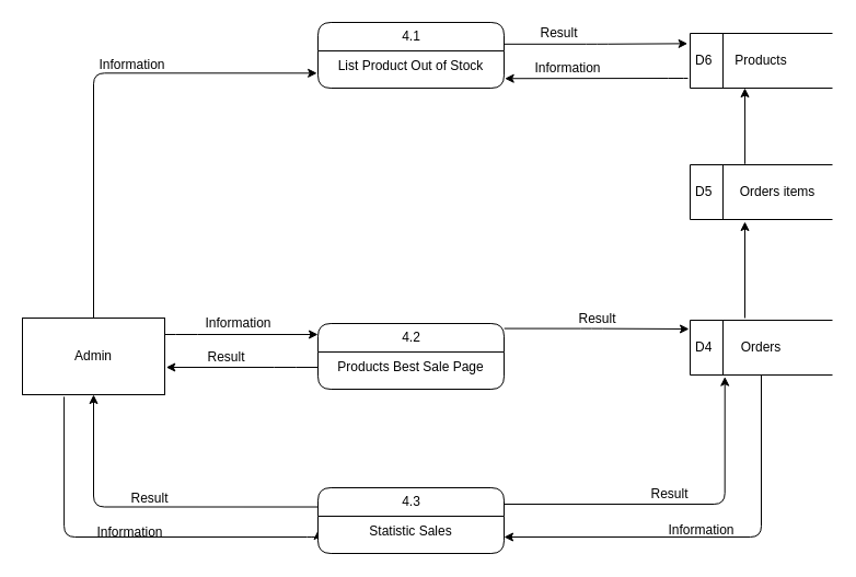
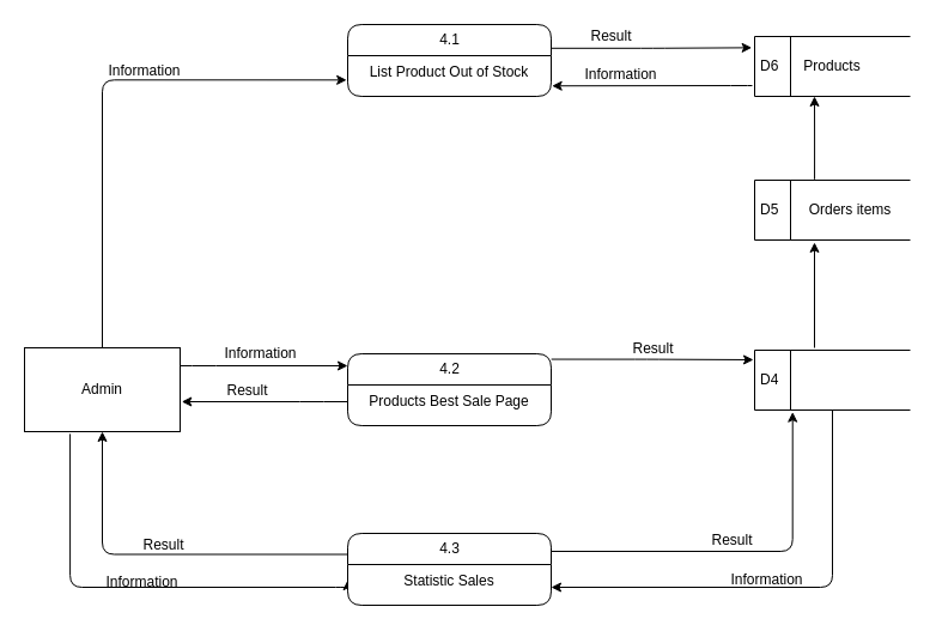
  <mxCell id="0" />
  <mxCell id="1" parent="0" />
  <mxCell id="2" value="Result" style="edgeStyle=orthogonalEdgeStyle;rounded=1;orthogonalLoop=1;jettySize=auto;html=1;labelBackgroundColor=none;exitX=1;exitY=0.33;exitDx=0;exitDy=0;entryX=-0.018;entryY=0.187;entryDx=0;entryDy=0;entryPerimeter=0;exitPerimeter=0;fontFamily=Helvetica;fontSize=12;" parent="1" source="3" target="21" edge="1"><mxGeometry x="-0.406" y="10" relative="1" as="geometry"><mxPoint x="610" y="35" as="targetPoint" /><Array as="points" /><mxPoint as="offset" /></mxGeometry></mxCell>
  <mxCell id="3" value="4.1" style="swimlane;html=1;fontStyle=0;childLayout=stackLayout;horizontal=1;startSize=26;horizontalStack=0;resizeParent=1;resizeLast=0;collapsible=1;marginBottom=0;swimlaneFillColor=#ffffff;align=center;rounded=1;shadow=0;comic=0;labelBackgroundColor=none;strokeWidth=1;fontFamily=Helvetica;fontSize=12;" parent="1" vertex="1"><mxGeometry x="290" y="20" width="170" height="60" as="geometry" /></mxCell>
  <mxCell id="4" value="&lt;font style=&quot;font-size: 12px;&quot;&gt;&lt;span style=&quot;font-size: 12px;&quot;&gt;List Product Out of Stock&lt;/span&gt;&lt;/font&gt;" style="text;html=1;spacingLeft=4;spacingRight=4;whiteSpace=wrap;overflow=hidden;rotatable=0;points=[[0,0.5],[1,0.5]];portConstraint=eastwest;align=center;fontFamily=Helvetica;fontSize=12;" parent="3" vertex="1"><mxGeometry y="26" width="170" height="26" as="geometry" /></mxCell>
  <mxCell id="5" value="Information" style="edgeStyle=orthogonalEdgeStyle;jumpStyle=none;orthogonalLoop=1;jettySize=auto;html=1;entryX=0;entryY=0.167;entryDx=0;entryDy=0;entryPerimeter=0;shadow=0;labelBackgroundColor=none;rounded=1;fontFamily=Helvetica;fontSize=12;" parent="1" target="10" edge="1"><mxGeometry x="-0.04" y="10" relative="1" as="geometry"><Array as="points"><mxPoint x="170" y="305" /><mxPoint x="170" y="305" /></Array><mxPoint as="offset" /><mxPoint x="150" y="305" as="sourcePoint" /></mxGeometry></mxCell>
  <mxCell id="6" value="Information" style="edgeStyle=orthogonalEdgeStyle;rounded=1;orthogonalLoop=1;jettySize=auto;html=1;entryX=0;entryY=0.5;entryDx=0;entryDy=0;labelBackgroundColor=none;exitX=0.293;exitY=1.027;exitDx=0;exitDy=0;exitPerimeter=0;fontFamily=Helvetica;fontSize=12;" parent="1" source="8" target="15" edge="1"><mxGeometry x="0.027" y="4" relative="1" as="geometry"><Array as="points"><mxPoint x="58" y="490" /><mxPoint x="290" y="490" /></Array><mxPoint as="offset" /></mxGeometry></mxCell>
  <mxCell id="7" value="Information" style="edgeStyle=orthogonalEdgeStyle;rounded=1;orthogonalLoop=1;jettySize=auto;html=1;entryX=-0.005;entryY=0.782;entryDx=0;entryDy=0;entryPerimeter=0;labelBackgroundColor=none;fontFamily=Helvetica;fontSize=12;" parent="1" source="8" target="4" edge="1"><mxGeometry x="0.209" y="7" relative="1" as="geometry"><mxPoint as="offset" /></mxGeometry></mxCell>
  <mxCell id="8" value="&lt;font style=&quot;font-size: 12px;&quot;&gt;Admin&lt;/font&gt;" style="rounded=0;whiteSpace=wrap;html=1;fontFamily=Helvetica;fontSize=12;" parent="1" vertex="1"><mxGeometry x="20" y="290" width="130" height="70" as="geometry" /></mxCell>
  <mxCell id="9" value="Result" style="edgeStyle=orthogonalEdgeStyle;rounded=1;orthogonalLoop=1;jettySize=auto;html=1;labelBackgroundColor=none;exitX=1.001;exitY=0.076;exitDx=0;exitDy=0;exitPerimeter=0;fontFamily=Helvetica;fontSize=12;" parent="1" source="10" edge="1"><mxGeometry x="0.006" y="9" relative="1" as="geometry"><mxPoint x="629" y="300" as="targetPoint" /><Array as="points"><mxPoint x="540" y="300" /><mxPoint x="629" y="300" /></Array><mxPoint as="offset" /></mxGeometry></mxCell>
  <mxCell id="10" value="4.2" style="swimlane;html=1;fontStyle=0;childLayout=stackLayout;horizontal=1;startSize=26;horizontalStack=0;resizeParent=1;resizeLast=0;collapsible=1;marginBottom=0;swimlaneFillColor=#ffffff;align=center;rounded=1;shadow=0;comic=0;labelBackgroundColor=none;strokeWidth=1;fontFamily=Helvetica;fontSize=12;" parent="1" vertex="1"><mxGeometry x="290" y="295" width="170" height="60" as="geometry" /></mxCell>
  <mxCell id="11" value="&lt;font style=&quot;font-size: 12px;&quot;&gt;&lt;span style=&quot;font-size: 12px;&quot;&gt;Products Best Sale Page&lt;/span&gt;&lt;/font&gt;" style="text;html=1;strokeColor=none;fillColor=none;spacingLeft=4;spacingRight=4;whiteSpace=wrap;overflow=hidden;rotatable=0;points=[[0,0.5],[1,0.5]];portConstraint=eastwest;align=center;fontFamily=Helvetica;fontSize=12;" parent="10" vertex="1"><mxGeometry y="26" width="170" height="26" as="geometry" /></mxCell>
  <mxCell id="12" value="Result" style="edgeStyle=orthogonalEdgeStyle;curved=0;rounded=1;sketch=0;orthogonalLoop=1;jettySize=auto;html=1;entryX=0.5;entryY=1;entryDx=0;entryDy=0;exitX=0;exitY=0.292;exitDx=0;exitDy=0;exitPerimeter=0;labelBackgroundColor=none;fontFamily=Helvetica;fontSize=12;" parent="1" source="14" target="8" edge="1"><mxGeometry y="-8" relative="1" as="geometry"><mxPoint x="153" y="315" as="targetPoint" /><mxPoint as="offset" /></mxGeometry></mxCell>
  <mxCell id="13" value="Result" style="edgeStyle=orthogonalEdgeStyle;rounded=1;orthogonalLoop=1;jettySize=auto;html=1;labelBackgroundColor=none;entryX=0.244;entryY=1.033;entryDx=0;entryDy=0;entryPerimeter=0;fontFamily=Helvetica;fontSize=12;" parent="1" source="14" target="17" edge="1"><mxGeometry x="-0.049" y="9" relative="1" as="geometry"><mxPoint x="627.92" y="459.35" as="targetPoint" /><Array as="points"><mxPoint x="662" y="460" /></Array><mxPoint as="offset" /></mxGeometry></mxCell>
  <mxCell id="14" value="4.3" style="swimlane;html=1;fontStyle=0;childLayout=stackLayout;horizontal=1;startSize=26;horizontalStack=0;resizeParent=1;resizeLast=0;collapsible=1;marginBottom=0;swimlaneFillColor=#ffffff;align=center;rounded=1;shadow=0;comic=0;labelBackgroundColor=none;strokeWidth=1;fontFamily=Helvetica;fontSize=12;" parent="1" vertex="1"><mxGeometry x="290" y="445" width="170" height="60" as="geometry" /></mxCell>
  <mxCell id="15" value="&lt;font style=&quot;font-size: 12px;&quot;&gt;&lt;span style=&quot;font-size: 12px;&quot;&gt;Statistic Sales&lt;/span&gt;&lt;/font&gt;" style="text;html=1;strokeColor=none;fillColor=none;spacingLeft=4;spacingRight=4;whiteSpace=wrap;overflow=hidden;rotatable=0;points=[[0,0.5],[1,0.5]];portConstraint=eastwest;align=center;fontFamily=Helvetica;fontSize=12;" parent="14" vertex="1"><mxGeometry y="26" width="170" height="26" as="geometry" /></mxCell>
  <mxCell id="16" style="edgeStyle=orthogonalEdgeStyle;rounded=1;orthogonalLoop=1;jettySize=auto;html=1;labelBackgroundColor=none;fontFamily=Helvetica;fontSize=12;" parent="1" edge="1"><mxGeometry relative="1" as="geometry"><mxPoint x="680" y="290" as="sourcePoint" /><mxPoint x="680" y="202" as="targetPoint" /><Array as="points"><mxPoint x="680" y="290" /></Array></mxGeometry></mxCell>
  <mxCell id="17" value="D4" style="html=1;dashed=0;whitespace=wrap;shape=mxgraph.dfd.dataStoreID;align=left;spacingLeft=3;points=[[0,0],[0.5,0],[1,0],[0,0.5],[1,0.5],[0,1],[0.5,1],[1,1]];fontFamily=Helvetica;fontSize=12;" parent="1" vertex="1"><mxGeometry x="630" y="292" width="130" height="50" as="geometry" /></mxCell>
  <mxCell id="18" value="&#10;&#10;&lt;span style=&quot;font-size: 12px; font-style: normal; font-weight: 400; letter-spacing: normal; text-align: center; text-indent: 0px; text-transform: none; word-spacing: 0px; display: inline; float: none;&quot;&gt;Information&lt;/span&gt;&#10;&#10;" style="edgeStyle=orthogonalEdgeStyle;curved=0;rounded=1;sketch=0;orthogonalLoop=1;jettySize=auto;html=1;labelBackgroundColor=none;entryX=1.004;entryY=0.971;entryDx=0;entryDy=0;entryPerimeter=0;fontFamily=Helvetica;fontSize=12;" parent="1" target="4" edge="1"><mxGeometry x="0.318" y="-9" relative="1" as="geometry"><mxPoint x="628" y="71" as="sourcePoint" /><mxPoint x="461" y="40" as="targetPoint" /><Array as="points"><mxPoint x="620" y="71" /></Array><mxPoint as="offset" /></mxGeometry></mxCell>
- <mxCell id="19" value="Orders" style="text;html=1;strokeColor=none;fillColor=none;align=center;verticalAlign=middle;whiteSpace=wrap;rounded=0;fontFamily=Helvetica;fontSize=12;" parent="1" vertex="1"><mxGeometry x="670" y="307" width="50" height="20" as="geometry" /></mxCell>
  <mxCell id="20" value="Result" style="edgeStyle=orthogonalEdgeStyle;curved=0;rounded=1;sketch=0;orthogonalLoop=1;jettySize=auto;html=1;entryX=1.01;entryY=0.643;entryDx=0;entryDy=0;entryPerimeter=0;labelBackgroundColor=none;fontFamily=Helvetica;fontSize=12;" parent="1" source="11" target="8" edge="1"><mxGeometry x="0.205" y="-9" relative="1" as="geometry"><mxPoint as="offset" /><Array as="points"><mxPoint x="260" y="335" /><mxPoint x="260" y="335" /></Array></mxGeometry></mxCell>
  <mxCell id="21" value="D6" style="html=1;dashed=0;whitespace=wrap;shape=mxgraph.dfd.dataStoreID;align=left;spacingLeft=3;points=[[0,0],[0.5,0],[1,0],[0,0.5],[1,0.5],[0,1],[0.5,1],[1,1]];fontFamily=Helvetica;fontSize=12;" parent="1" vertex="1"><mxGeometry x="630" y="30" width="130" height="50" as="geometry" /></mxCell>
  <mxCell id="22" value="Products" style="text;html=1;strokeColor=none;fillColor=none;align=center;verticalAlign=middle;whiteSpace=wrap;rounded=0;fontFamily=Helvetica;fontSize=12;" parent="1" vertex="1"><mxGeometry x="670" y="45" width="50" height="20" as="geometry" /></mxCell>
  <mxCell id="23" style="edgeStyle=orthogonalEdgeStyle;rounded=1;orthogonalLoop=1;jettySize=auto;html=1;labelBackgroundColor=none;exitX=0.385;exitY=-0.014;exitDx=0;exitDy=0;exitPerimeter=0;fontFamily=Helvetica;fontSize=12;" parent="1" source="24" edge="1"><mxGeometry relative="1" as="geometry"><mxPoint x="680" y="80" as="targetPoint" /></mxGeometry></mxCell>
  <mxCell id="24" value="D5" style="html=1;dashed=0;whitespace=wrap;shape=mxgraph.dfd.dataStoreID;align=left;spacingLeft=3;points=[[0,0],[0.5,0],[1,0],[0,0.5],[1,0.5],[0,1],[0.5,1],[1,1]];fontFamily=Helvetica;fontSize=12;" parent="1" vertex="1"><mxGeometry x="630" y="150" width="130" height="50" as="geometry" /></mxCell>
  <mxCell id="25" value="Orders items" style="text;html=1;strokeColor=none;fillColor=none;align=center;verticalAlign=middle;whiteSpace=wrap;rounded=0;fontFamily=Helvetica;fontSize=12;" parent="1" vertex="1"><mxGeometry x="670" y="165" width="80" height="20" as="geometry" /></mxCell>
  <mxCell id="26" value="Information" style="edgeStyle=orthogonalEdgeStyle;rounded=1;orthogonalLoop=1;jettySize=auto;html=1;labelBackgroundColor=none;entryX=1;entryY=0.731;entryDx=0;entryDy=0;entryPerimeter=0;fontFamily=Helvetica;fontSize=12;exitX=0.5;exitY=1;exitDx=0;exitDy=0;" parent="1" source="17" target="15" edge="1"><mxGeometry x="0.059" y="-6" relative="1" as="geometry"><mxPoint x="480" y="510" as="targetPoint" /><Array as="points"><mxPoint x="695" y="490" /></Array><mxPoint as="offset" /><mxPoint x="630" y="490" as="sourcePoint" /></mxGeometry></mxCell>
